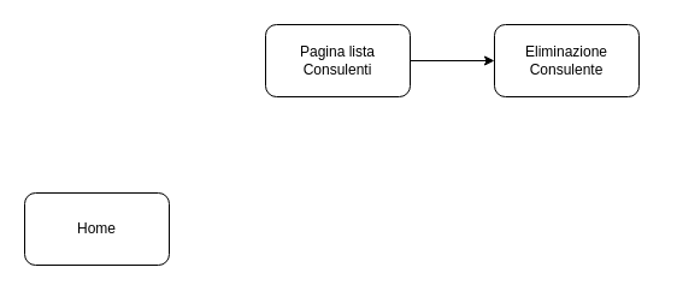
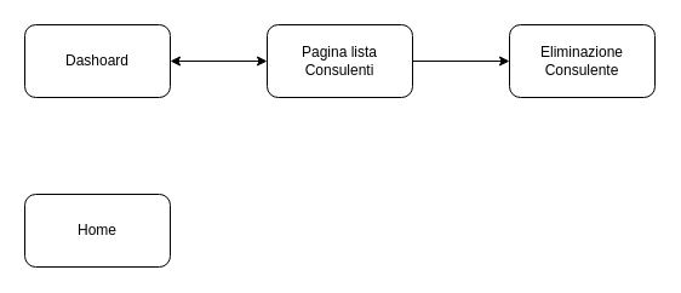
  <mxCell id="0" />
  <mxCell id="1" parent="0" />
  <mxCell id="2" value="Home" style="rounded=1;whiteSpace=wrap;html=1;" parent="1" vertex="1"><mxGeometry x="20" y="160" width="120" height="60" as="geometry" /></mxCell>
+ <mxCell id="3" value="Dashoard" style="whiteSpace=wrap;html=1;rounded=1;" parent="1" vertex="1"><mxGeometry x="20" y="20" width="120" height="60" as="geometry" /></mxCell>
  <mxCell id="4" value="" style="edgeStyle=orthogonalEdgeStyle;rounded=0;orthogonalLoop=1;jettySize=auto;html=1;" edge="1" parent="1" source="5" target="6"><mxGeometry relative="1" as="geometry" /></mxCell>
  <mxCell id="5" value="Pagina lista Consulenti" style="whiteSpace=wrap;html=1;rounded=1;" parent="1" vertex="1"><mxGeometry x="220" y="20" width="120" height="60" as="geometry" /></mxCell>
- <mxCell id="6" value="Eliminazione Consulente" style="whiteSpace=wrap;html=1;rounded=1;" parent="1" vertex="1"><mxGeometry x="410" y="20" width="120" height="60" as="geometry" /></mxCell>
+ <mxCell id="6" value="Eliminazione Consulente" style="whiteSpace=wrap;html=1;rounded=1;" parent="1" vertex="1"><mxGeometry x="420" y="20" width="120" height="60" as="geometry" /></mxCell>
+ <mxCell id="7" value="" style="endArrow=classic;startArrow=classic;html=1;exitX=1;exitY=0.5;exitDx=0;exitDy=0;entryX=0;entryY=0.5;entryDx=0;entryDy=0;" parent="1" source="3" target="5" edge="1"><mxGeometry width="50" height="50" relative="1" as="geometry"><mxPoint x="350" y="60" as="sourcePoint" /><mxPoint x="220" y="60" as="targetPoint" /></mxGeometry></mxCell>
